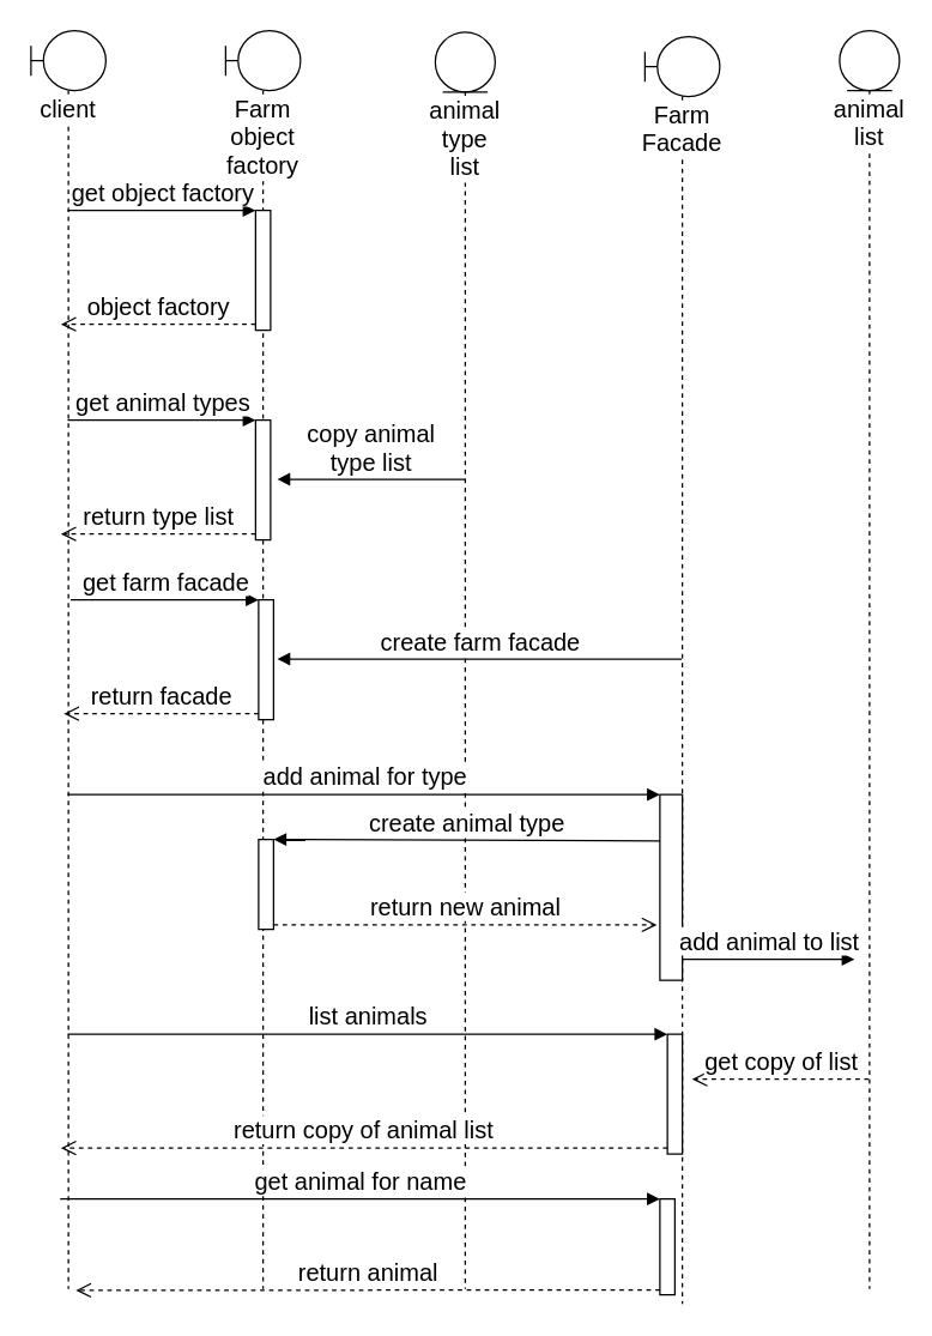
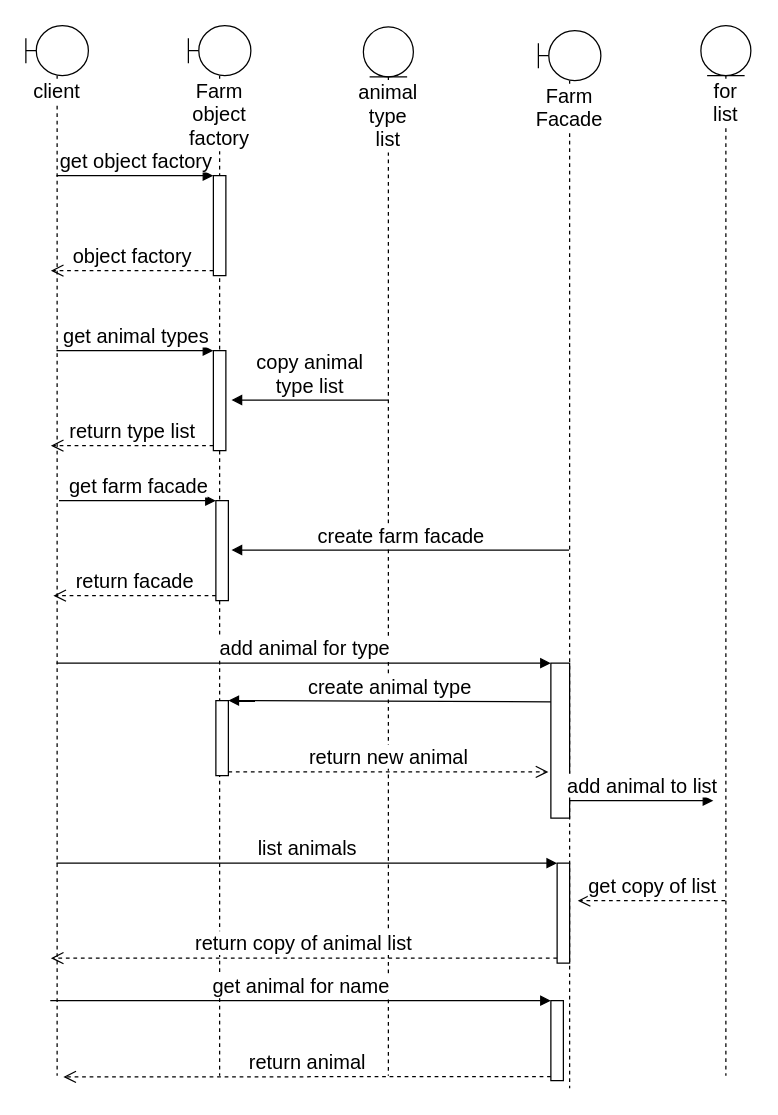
  <mxCell id="0" />
  <mxCell id="1" parent="0" />
  <mxCell id="2" value="client" style="shape=umlLifeline;participant=umlBoundary;perimeter=lifelinePerimeter;whiteSpace=wrap;html=1;container=1;collapsible=0;recursiveResize=0;verticalAlign=top;spacingTop=36;labelBackgroundColor=#ffffff;outlineConnect=0;fontSize=16;" vertex="1" parent="1"><mxGeometry x="20" y="20" width="50" height="840" as="geometry" /></mxCell>
- <mxCell id="3" value="animal list" style="shape=umlLifeline;participant=umlEntity;perimeter=lifelinePerimeter;whiteSpace=wrap;html=1;container=1;collapsible=0;recursiveResize=0;verticalAlign=top;spacingTop=36;labelBackgroundColor=#ffffff;outlineConnect=0;fontSize=16;" vertex="1" parent="1"><mxGeometry x="560" y="20" width="40" height="840" as="geometry" /></mxCell>
+ <mxCell id="3" value="for list" style="shape=umlLifeline;participant=umlEntity;perimeter=lifelinePerimeter;whiteSpace=wrap;html=1;container=1;collapsible=0;recursiveResize=0;verticalAlign=top;spacingTop=36;labelBackgroundColor=#ffffff;outlineConnect=0;fontSize=16;" vertex="1" parent="1"><mxGeometry x="560" y="20" width="40" height="840" as="geometry" /></mxCell>
  <mxCell id="4" value="Farm object factory" style="shape=umlLifeline;participant=umlBoundary;perimeter=lifelinePerimeter;whiteSpace=wrap;html=1;container=1;collapsible=0;recursiveResize=0;verticalAlign=top;spacingTop=36;labelBackgroundColor=#ffffff;outlineConnect=0;fontSize=16;" vertex="1" parent="1"><mxGeometry x="150" y="20" width="50" height="840" as="geometry" /></mxCell>
  <mxCell id="5" value="" style="html=1;points=[];perimeter=orthogonalPerimeter;fontSize=16;" vertex="1" parent="4"><mxGeometry x="20" y="120" width="10" height="80" as="geometry" /></mxCell>
  <mxCell id="6" value="object factory" style="html=1;verticalAlign=bottom;endArrow=open;dashed=1;endSize=8;exitX=0;exitY=0.95;fontSize=16;" edge="1" source="5" parent="4"><mxGeometry relative="1" as="geometry"><mxPoint x="-110" y="196" as="targetPoint" /></mxGeometry></mxCell>
  <mxCell id="7" value="" style="html=1;points=[];perimeter=orthogonalPerimeter;fontSize=16;" vertex="1" parent="4"><mxGeometry x="20" y="260" width="10" height="80" as="geometry" /></mxCell>
  <mxCell id="8" value="return type list" style="html=1;verticalAlign=bottom;endArrow=open;dashed=1;endSize=8;exitX=0;exitY=0.95;fontSize=16;" edge="1" parent="4" source="7"><mxGeometry relative="1" as="geometry"><mxPoint x="-110" y="336" as="targetPoint" /></mxGeometry></mxCell>
  <mxCell id="9" value="get animal types" style="html=1;verticalAlign=bottom;endArrow=block;entryX=0;entryY=0;fontSize=16;" edge="1" parent="4" target="7"><mxGeometry relative="1" as="geometry"><mxPoint x="-105.5" y="260.0" as="sourcePoint" /></mxGeometry></mxCell>
  <mxCell id="10" value="" style="html=1;points=[];perimeter=orthogonalPerimeter;fontSize=16;" vertex="1" parent="4"><mxGeometry x="22" y="380" width="10" height="80" as="geometry" /></mxCell>
  <mxCell id="11" value="return facade" style="html=1;verticalAlign=bottom;endArrow=open;dashed=1;endSize=8;exitX=0;exitY=0.95;fontSize=16;" edge="1" parent="4" source="10"><mxGeometry relative="1" as="geometry"><mxPoint x="-108" y="456" as="targetPoint" /></mxGeometry></mxCell>
  <mxCell id="12" value="get farm facade" style="html=1;verticalAlign=bottom;endArrow=block;entryX=0;entryY=0;fontSize=16;" edge="1" parent="4" target="10"><mxGeometry relative="1" as="geometry"><mxPoint x="-103.5" y="380.0" as="sourcePoint" /></mxGeometry></mxCell>
  <mxCell id="13" value="" style="html=1;points=[];perimeter=orthogonalPerimeter;fontSize=16;" vertex="1" parent="4"><mxGeometry x="22" y="540" width="10" height="60" as="geometry" /></mxCell>
  <mxCell id="14" value="Farm Facade" style="shape=umlLifeline;participant=umlBoundary;perimeter=lifelinePerimeter;whiteSpace=wrap;html=1;container=1;collapsible=0;recursiveResize=0;verticalAlign=top;spacingTop=36;labelBackgroundColor=#ffffff;outlineConnect=0;fontSize=16;" vertex="1" parent="1"><mxGeometry x="430" y="24" width="50" height="846" as="geometry" /></mxCell>
  <mxCell id="15" value="" style="html=1;points=[];perimeter=orthogonalPerimeter;fontSize=16;" vertex="1" parent="14"><mxGeometry x="10" y="506" width="15" height="124" as="geometry" /></mxCell>
  <mxCell id="16" value="" style="html=1;points=[];perimeter=orthogonalPerimeter;fontSize=16;" vertex="1" parent="14"><mxGeometry x="10" y="776" width="10" height="64" as="geometry" /></mxCell>
  <mxCell id="17" value="return animal" style="html=1;verticalAlign=bottom;endArrow=open;dashed=1;endSize=8;exitX=0;exitY=0.95;fontSize=16;" edge="1" source="16" parent="14"><mxGeometry relative="1" as="geometry"><mxPoint x="-380" y="837" as="targetPoint" /></mxGeometry></mxCell>
  <mxCell id="18" value="animal type list" style="shape=umlLifeline;participant=umlEntity;perimeter=lifelinePerimeter;whiteSpace=wrap;html=1;container=1;collapsible=0;recursiveResize=0;verticalAlign=top;spacingTop=36;labelBackgroundColor=#ffffff;outlineConnect=0;fontSize=16;" vertex="1" parent="1"><mxGeometry x="290" y="21" width="40" height="839" as="geometry" /></mxCell>
  <mxCell id="19" value="get object factory" style="html=1;verticalAlign=bottom;endArrow=block;entryX=0;entryY=0;fontSize=16;" edge="1" target="5" parent="1" source="2"><mxGeometry relative="1" as="geometry"><mxPoint x="100" y="140" as="sourcePoint" /></mxGeometry></mxCell>
  <mxCell id="20" value="&lt;div&gt;copy animal &lt;br&gt;&lt;/div&gt;&lt;div&gt;type list&lt;/div&gt;" style="html=1;verticalAlign=bottom;endArrow=block;entryX=0;entryY=0;fontSize=16;" edge="1" parent="1"><mxGeometry relative="1" as="geometry"><mxPoint x="310" y="319.5" as="sourcePoint" /><mxPoint x="184.5" y="319.5" as="targetPoint" /></mxGeometry></mxCell>
  <mxCell id="21" value="&lt;div&gt;create farm facade&lt;/div&gt;" style="html=1;verticalAlign=bottom;endArrow=block;entryX=0;entryY=0;fontSize=16;" edge="1" parent="1" source="14"><mxGeometry relative="1" as="geometry"><mxPoint x="310" y="439.5" as="sourcePoint" /><mxPoint x="184.5" y="439.5" as="targetPoint" /></mxGeometry></mxCell>
  <mxCell id="22" value="add animal for type" style="html=1;verticalAlign=bottom;endArrow=block;entryX=0;entryY=0;fontSize=16;" edge="1" parent="1" target="15" source="2"><mxGeometry relative="1" as="geometry"><mxPoint x="319.5" y="530" as="sourcePoint" /></mxGeometry></mxCell>
  <mxCell id="23" value="create animal type" style="html=1;verticalAlign=bottom;endArrow=block;entryX=1;entryY=0;fontSize=16;exitX=0;exitY=0.25;exitDx=0;exitDy=0;exitPerimeter=0;" edge="1" target="13" parent="1" source="15"><mxGeometry relative="1" as="geometry"><mxPoint x="242" y="560" as="sourcePoint" /></mxGeometry></mxCell>
  <mxCell id="24" value="return new animal" style="html=1;verticalAlign=bottom;endArrow=open;dashed=1;endSize=8;exitX=1;exitY=0.95;fontSize=16;" edge="1" source="13" parent="1"><mxGeometry relative="1" as="geometry"><mxPoint x="438" y="617" as="targetPoint" /></mxGeometry></mxCell>
  <mxCell id="25" value="add animal to list" style="html=1;verticalAlign=bottom;endArrow=block;fontSize=16;" edge="1" parent="1" source="14"><mxGeometry width="80" relative="1" as="geometry"><mxPoint x="-110" y="920" as="sourcePoint" /><mxPoint x="570" y="640" as="targetPoint" /></mxGeometry></mxCell>
  <mxCell id="26" value="" style="html=1;points=[];perimeter=orthogonalPerimeter;fontSize=16;" vertex="1" parent="1"><mxGeometry x="445" y="690" width="10" height="80" as="geometry" /></mxCell>
  <mxCell id="27" value="list animals" style="html=1;verticalAlign=bottom;endArrow=block;entryX=0;entryY=0;fontSize=16;" edge="1" parent="1" target="26" source="2"><mxGeometry relative="1" as="geometry"><mxPoint x="440" y="743" as="sourcePoint" /></mxGeometry></mxCell>
  <mxCell id="28" value="return copy of animal list" style="html=1;verticalAlign=bottom;endArrow=open;dashed=1;endSize=8;exitX=0;exitY=0.95;fontSize=16;" edge="1" parent="1" source="26"><mxGeometry relative="1" as="geometry"><mxPoint x="40" y="766" as="targetPoint" /></mxGeometry></mxCell>
  <mxCell id="29" value="get copy of list" style="html=1;verticalAlign=bottom;endArrow=open;dashed=1;endSize=8;fontSize=16;" edge="1" parent="1" source="3"><mxGeometry relative="1" as="geometry"><mxPoint x="541.5" y="720" as="sourcePoint" /><mxPoint x="461.5" y="720" as="targetPoint" /></mxGeometry></mxCell>
  <mxCell id="30" value="get animal for name" style="html=1;verticalAlign=bottom;endArrow=block;entryX=0;entryY=0;fontSize=16;" edge="1" target="16" parent="1"><mxGeometry relative="1" as="geometry"><mxPoint x="39.5" y="800" as="sourcePoint" /></mxGeometry></mxCell>
